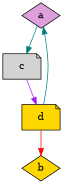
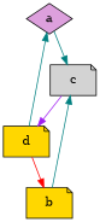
  digraph {
    node [fillcolor=gold shape=diamond style=filled]
    edge [color=teal]
    a [fillcolor=plum]
    c [fillcolor=lightgrey shape=note]
-   b
+   b [shape=note]
    d [shape=note]
    a -> c
    c -> d [color=purple]
+   b -> c
    d -> a
    d -> b [color=red]
  }
